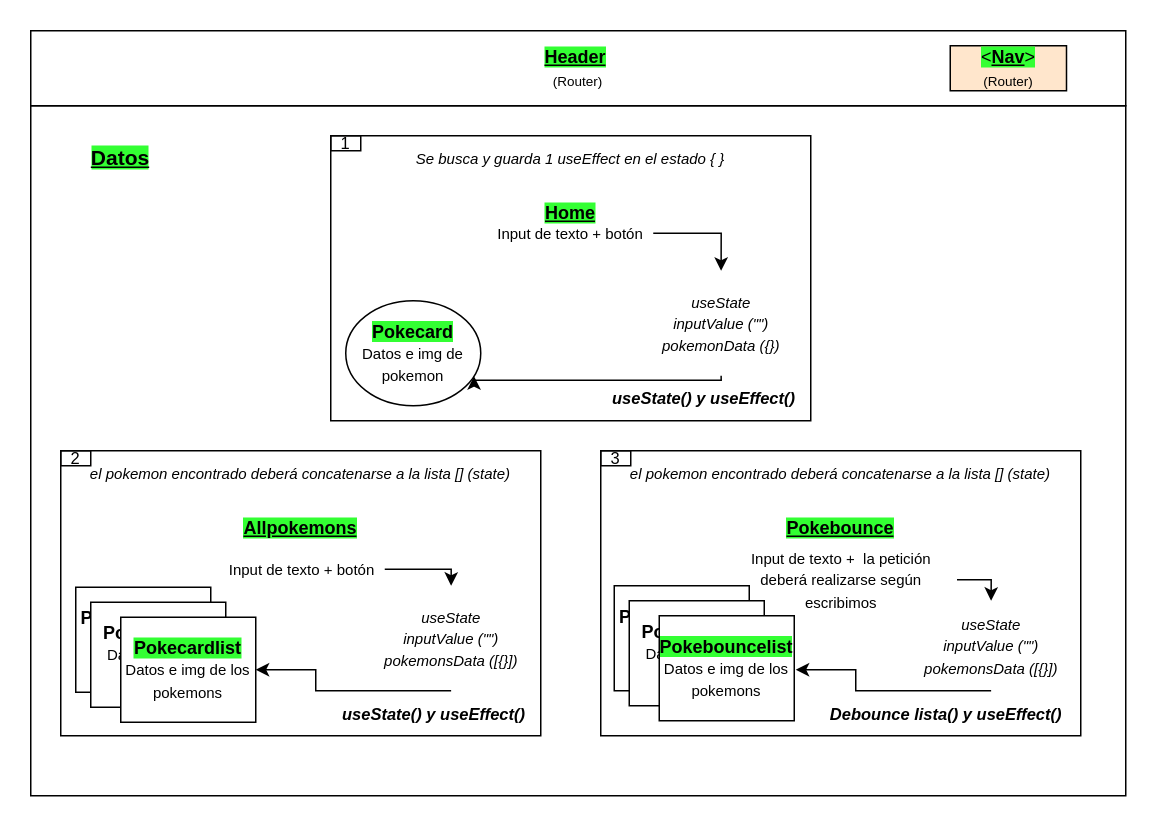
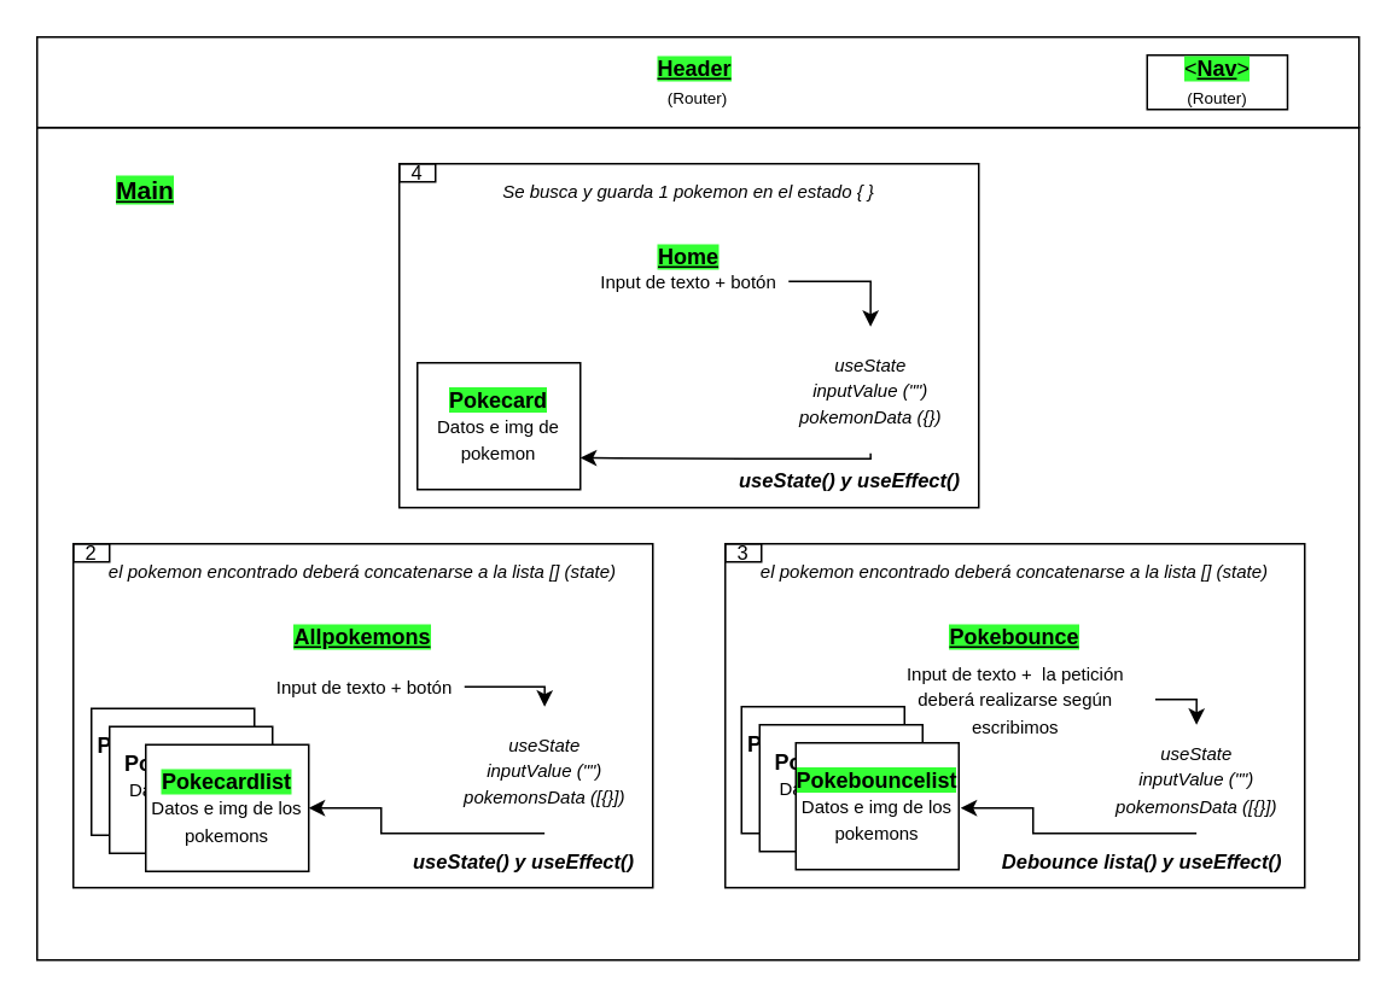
  <mxCell id="0" />
  <mxCell id="1" parent="0" />
  <mxCell id="2" value="" style="rounded=0;whiteSpace=wrap;html=1;" parent="1" vertex="1"><mxGeometry x="20" y="70" width="730" height="460" as="geometry" /></mxCell>
  <mxCell id="3" value="&lt;b&gt;&lt;u style=&quot;background-color: rgb(51 , 255 , 51)&quot;&gt;Home&lt;/u&gt;&lt;/b&gt;&lt;br&gt;&lt;br&gt;&lt;br&gt;&lt;br&gt;&lt;br&gt;&lt;br&gt;&lt;br&gt;" style="rounded=0;whiteSpace=wrap;html=1;" parent="1" vertex="1"><mxGeometry x="220" y="90" width="320" height="190" as="geometry" /></mxCell>
  <mxCell id="4" style="edgeStyle=orthogonalEdgeStyle;rounded=0;orthogonalLoop=1;jettySize=auto;html=1;exitX=1;exitY=0.5;exitDx=0;exitDy=0;entryX=0.5;entryY=0;entryDx=0;entryDy=0;fontSize=10;" parent="1" source="5" target="8" edge="1"><mxGeometry relative="1" as="geometry" /></mxCell>
  <mxCell id="5" value="&lt;font style=&quot;font-size: 10px&quot;&gt;Input de texto + botón&lt;/font&gt;" style="text;html=1;strokeColor=none;fillColor=none;align=center;verticalAlign=middle;whiteSpace=wrap;rounded=0;" parent="1" vertex="1"><mxGeometry x="325" y="140" width="110" height="30" as="geometry" /></mxCell>
- <mxCell id="6" value="&lt;span style=&quot;background-color: rgb(51 , 255 , 51)&quot;&gt;&lt;b&gt;Pokecard&lt;/b&gt;&lt;br&gt;&lt;/span&gt;&lt;font style=&quot;font-size: 10px&quot;&gt;Datos e img de pokemon&lt;/font&gt;" style="ellipse;whiteSpace=wrap;html=1;" parent="1" vertex="1"><mxGeometry x="230" y="200" width="90" height="70" as="geometry" /></mxCell>
+ <mxCell id="6" value="&lt;span style=&quot;background-color: rgb(51 , 255 , 51)&quot;&gt;&lt;b&gt;Pokecard&lt;/b&gt;&lt;br&gt;&lt;/span&gt;&lt;font style=&quot;font-size: 10px&quot;&gt;Datos e img de pokemon&lt;/font&gt;" style="rounded=0;whiteSpace=wrap;html=1;" parent="1" vertex="1"><mxGeometry x="230" y="200" width="90" height="70" as="geometry" /></mxCell>
  <mxCell id="7" style="edgeStyle=orthogonalEdgeStyle;rounded=0;orthogonalLoop=1;jettySize=auto;html=1;exitX=0.5;exitY=1;exitDx=0;exitDy=0;entryX=1;entryY=0.75;entryDx=0;entryDy=0;fontSize=10;" parent="1" source="8" target="6" edge="1"><mxGeometry relative="1" as="geometry"><Array as="points"><mxPoint x="410" y="253" /><mxPoint x="340" y="253" /></Array></mxGeometry></mxCell>
  <mxCell id="8" value="&lt;i&gt;&lt;font style=&quot;font-size: 10px&quot;&gt;useState&lt;br&gt;inputValue (&quot;&quot;)&lt;br&gt;pokemonData ({})&lt;/font&gt;&lt;/i&gt;" style="text;html=1;strokeColor=none;fillColor=none;align=center;verticalAlign=middle;whiteSpace=wrap;rounded=0;" parent="1" vertex="1"><mxGeometry x="430" y="180" width="100.5" height="70" as="geometry" /></mxCell>
  <mxCell id="9" value="&lt;b&gt;&lt;u style=&quot;background-color: rgb(51 , 255 , 51)&quot;&gt;Allpokemons&lt;/u&gt;&lt;/b&gt;&lt;br&gt;&lt;br&gt;&lt;br&gt;&lt;br&gt;&lt;br&gt;&lt;br&gt;&lt;br&gt;" style="rounded=0;whiteSpace=wrap;html=1;" parent="1" vertex="1"><mxGeometry x="40" y="300" width="320" height="190" as="geometry" /></mxCell>
  <mxCell id="10" style="edgeStyle=orthogonalEdgeStyle;rounded=0;orthogonalLoop=1;jettySize=auto;html=1;exitX=1;exitY=0.5;exitDx=0;exitDy=0;entryX=0.5;entryY=0;entryDx=0;entryDy=0;fontSize=10;" parent="1" source="11" target="14" edge="1"><mxGeometry relative="1" as="geometry"><Array as="points"><mxPoint x="300" y="379" /></Array></mxGeometry></mxCell>
  <mxCell id="11" value="&lt;span style=&quot;font-size: 10px&quot;&gt;Input de texto + botón&lt;/span&gt;" style="text;html=1;strokeColor=none;fillColor=none;align=center;verticalAlign=middle;whiteSpace=wrap;rounded=0;" parent="1" vertex="1"><mxGeometry x="146" y="364" width="110" height="30" as="geometry" /></mxCell>
  <mxCell id="12" value="&lt;b&gt;Pokelist.&amp;nbsp; &amp;nbsp; &amp;nbsp; &amp;nbsp; &amp;nbsp;&amp;nbsp;&lt;/b&gt;&lt;br&gt;&lt;font style=&quot;font-size: 10px&quot;&gt;Datos e img de pokemon&lt;/font&gt;" style="rounded=0;whiteSpace=wrap;html=1;" parent="1" vertex="1"><mxGeometry x="50" y="391" width="90" height="70" as="geometry" /></mxCell>
  <mxCell id="13" style="edgeStyle=orthogonalEdgeStyle;rounded=0;orthogonalLoop=1;jettySize=auto;html=1;exitX=0.5;exitY=1;exitDx=0;exitDy=0;fontSize=10;" parent="1" source="14" target="18" edge="1"><mxGeometry relative="1" as="geometry"><Array as="points"><mxPoint x="210" y="460" /><mxPoint x="210" y="446" /></Array></mxGeometry></mxCell>
  <mxCell id="14" value="&lt;i&gt;&lt;font style=&quot;font-size: 10px&quot;&gt;useState&lt;br&gt;inputValue (&quot;&quot;)&lt;br&gt;pokemonsData ([{}])&lt;/font&gt;&lt;/i&gt;" style="text;html=1;strokeColor=none;fillColor=none;align=center;verticalAlign=middle;whiteSpace=wrap;rounded=0;" parent="1" vertex="1"><mxGeometry x="250" y="390" width="100.5" height="70" as="geometry" /></mxCell>
- <mxCell id="15" value="&lt;font style=&quot;font-size: 10px&quot;&gt;&lt;i&gt;Se busca y guarda 1 useEffect en el estado { }&lt;/i&gt;&lt;/font&gt;" style="text;html=1;strokeColor=none;fillColor=none;align=center;verticalAlign=middle;whiteSpace=wrap;rounded=0;" parent="1" vertex="1"><mxGeometry x="220" y="90" width="320" height="30" as="geometry" /></mxCell>
+ <mxCell id="15" value="&lt;font style=&quot;font-size: 10px&quot;&gt;&lt;i&gt;Se busca y guarda 1 pokemon en el estado { }&lt;/i&gt;&lt;/font&gt;" style="text;html=1;strokeColor=none;fillColor=none;align=center;verticalAlign=middle;whiteSpace=wrap;rounded=0;" parent="1" vertex="1"><mxGeometry x="220" y="90" width="320" height="30" as="geometry" /></mxCell>
  <mxCell id="16" value="&lt;span style=&quot;font-size: 10px&quot;&gt;&lt;i&gt;el pokemon encontrado deberá concatenarse a la lista [] (state)&lt;/i&gt;&lt;/span&gt;" style="text;html=1;strokeColor=none;fillColor=none;align=center;verticalAlign=middle;whiteSpace=wrap;rounded=0;" parent="1" vertex="1"><mxGeometry x="40" y="300" width="320" height="30" as="geometry" /></mxCell>
  <mxCell id="17" value="&lt;b&gt;Pokelist.&amp;nbsp; &amp;nbsp; &amp;nbsp; &amp;nbsp;&lt;/b&gt;&lt;br&gt;&lt;font style=&quot;font-size: 10px&quot;&gt;Datos e img de pokemon&lt;/font&gt;" style="rounded=0;whiteSpace=wrap;html=1;" parent="1" vertex="1"><mxGeometry x="60" y="401" width="90" height="70" as="geometry" /></mxCell>
  <mxCell id="18" value="&lt;span style=&quot;background-color: rgb(51 , 255 , 51)&quot;&gt;&lt;b&gt;Pokecardlist&lt;/b&gt;&lt;br&gt;&lt;/span&gt;&lt;font style=&quot;font-size: 10px&quot;&gt;Datos e img de los pokemons&lt;/font&gt;" style="rounded=0;whiteSpace=wrap;html=1;" parent="1" vertex="1"><mxGeometry x="80" y="411" width="90" height="70" as="geometry" /></mxCell>
  <mxCell id="19" value="&lt;font style=&quot;font-size: 11px&quot;&gt;&lt;b&gt;&lt;i&gt;useState() y useEffect()&lt;/i&gt;&lt;/b&gt;&lt;/font&gt;" style="text;html=1;strokeColor=none;fillColor=none;align=center;verticalAlign=middle;whiteSpace=wrap;rounded=0;fontFamily=Helvetica;fontSize=10;" parent="1" vertex="1"><mxGeometry x="384" y="250" width="170" height="30" as="geometry" /></mxCell>
  <mxCell id="20" value="&lt;font style=&quot;font-size: 11px&quot;&gt;&lt;b&gt;&lt;i&gt;useState() y useEffect()&lt;/i&gt;&lt;/b&gt;&lt;/font&gt;" style="text;html=1;strokeColor=none;fillColor=none;align=center;verticalAlign=middle;whiteSpace=wrap;rounded=0;fontFamily=Helvetica;fontSize=10;" parent="1" vertex="1"><mxGeometry x="204" y="461" width="170" height="30" as="geometry" /></mxCell>
  <mxCell id="21" value="&lt;b&gt;&lt;u style=&quot;background-color: rgb(51 , 255 , 51)&quot;&gt;Pokebounce&lt;/u&gt;&lt;br&gt;&lt;/b&gt;&lt;br&gt;&lt;br&gt;&lt;br&gt;&lt;br&gt;&lt;br&gt;&lt;br&gt;" style="rounded=0;whiteSpace=wrap;html=1;" parent="1" vertex="1"><mxGeometry x="400" y="300" width="320" height="190" as="geometry" /></mxCell>
  <mxCell id="22" style="edgeStyle=orthogonalEdgeStyle;rounded=0;orthogonalLoop=1;jettySize=auto;html=1;exitX=1;exitY=0.5;exitDx=0;exitDy=0;entryX=0.5;entryY=0;entryDx=0;entryDy=0;fontSize=10;" parent="1" source="23" target="25" edge="1"><mxGeometry relative="1" as="geometry" /></mxCell>
  <mxCell id="23" value="&lt;span style=&quot;font-size: 10px&quot;&gt;Input de texto +&amp;nbsp;&lt;/span&gt;&lt;span style=&quot;font-size: 10px&quot;&gt;&amp;nbsp;la petición deberá realizarse según escribimos&lt;/span&gt;" style="text;html=1;strokeColor=none;fillColor=none;align=center;verticalAlign=middle;whiteSpace=wrap;rounded=0;" parent="1" vertex="1"><mxGeometry x="482.5" y="371" width="155" height="30" as="geometry" /></mxCell>
  <mxCell id="24" style="edgeStyle=orthogonalEdgeStyle;rounded=0;orthogonalLoop=1;jettySize=auto;html=1;exitX=0.5;exitY=1;exitDx=0;exitDy=0;fontSize=10;" parent="1" source="25" edge="1"><mxGeometry relative="1" as="geometry"><Array as="points"><mxPoint x="570" y="460" /><mxPoint x="570" y="446" /></Array><mxPoint x="530" y="446" as="targetPoint" /></mxGeometry></mxCell>
  <mxCell id="25" value="&lt;i&gt;&lt;font style=&quot;font-size: 10px&quot;&gt;useState&lt;br&gt;inputValue (&quot;&quot;)&lt;br&gt;pokemonsData ([{}])&lt;/font&gt;&lt;/i&gt;" style="text;html=1;strokeColor=none;fillColor=none;align=center;verticalAlign=middle;whiteSpace=wrap;rounded=0;" parent="1" vertex="1"><mxGeometry x="610" y="400" width="100.5" height="60" as="geometry" /></mxCell>
  <mxCell id="26" value="&lt;span style=&quot;font-size: 10px&quot;&gt;&lt;i&gt;el pokemon encontrado deberá concatenarse a la lista [] (state)&lt;/i&gt;&lt;/span&gt;" style="text;html=1;strokeColor=none;fillColor=none;align=center;verticalAlign=middle;whiteSpace=wrap;rounded=0;" parent="1" vertex="1"><mxGeometry x="400" y="300" width="320" height="30" as="geometry" /></mxCell>
  <mxCell id="27" value="&lt;font&gt;&lt;i&gt;&lt;span style=&quot;font-size: 11px&quot;&gt;&lt;b&gt;Debounce &lt;/b&gt;&lt;/span&gt;&lt;b style=&quot;font-size: 11px&quot;&gt;lista() y useEffect()&amp;nbsp;&lt;/b&gt;&lt;/i&gt;&lt;/font&gt;" style="text;html=1;strokeColor=none;fillColor=none;align=center;verticalAlign=middle;whiteSpace=wrap;rounded=0;fontFamily=Helvetica;fontSize=10;" parent="1" vertex="1"><mxGeometry x="530" y="461" width="204" height="30" as="geometry" /></mxCell>
- <mxCell id="28" value="1" style="text;html=1;strokeColor=#030202;fillColor=none;align=center;verticalAlign=middle;whiteSpace=wrap;rounded=0;fontFamily=Helvetica;fontSize=11;" parent="1" vertex="1"><mxGeometry x="220" y="90" width="20" height="10" as="geometry" /></mxCell>
+ <mxCell id="28" value="4" style="text;html=1;strokeColor=#030202;fillColor=none;align=center;verticalAlign=middle;whiteSpace=wrap;rounded=0;fontFamily=Helvetica;fontSize=11;" parent="1" vertex="1"><mxGeometry x="220" y="90" width="20" height="10" as="geometry" /></mxCell>
  <mxCell id="29" value="2" style="text;html=1;strokeColor=#030202;fillColor=none;align=center;verticalAlign=middle;whiteSpace=wrap;rounded=0;fontFamily=Helvetica;fontSize=11;" parent="1" vertex="1"><mxGeometry x="40" y="300" width="20" height="10" as="geometry" /></mxCell>
  <mxCell id="30" value="3" style="text;html=1;strokeColor=#030202;fillColor=none;align=center;verticalAlign=middle;whiteSpace=wrap;rounded=0;fontFamily=Helvetica;fontSize=11;" parent="1" vertex="1"><mxGeometry x="400" y="300" width="20" height="10" as="geometry" /></mxCell>
  <mxCell id="31" value="&lt;b&gt;&lt;u style=&quot;background-color: rgb(51 , 255 , 51)&quot;&gt;Header&lt;/u&gt;&lt;/b&gt;&amp;nbsp;&lt;br&gt;&lt;font style=&quot;font-size: 9px&quot;&gt;(Router)&lt;/font&gt;" style="rounded=0;whiteSpace=wrap;html=1;" parent="1" vertex="1"><mxGeometry x="20" y="20" width="730" height="50" as="geometry" /></mxCell>
- <mxCell id="32" value="&lt;span style=&quot;background-color: rgb(51 , 255 , 51)&quot;&gt;&amp;lt;&lt;b&gt;&lt;u&gt;Nav&lt;/u&gt;&lt;/b&gt;&amp;gt;&lt;br&gt;&lt;/span&gt;&lt;span style=&quot;font-size: 9px&quot;&gt;(Router)&lt;/span&gt;" style="rounded=0;whiteSpace=wrap;html=1;fillColor=#ffe6cc;" parent="1" vertex="1"><mxGeometry x="633" y="30" width="77.5" height="30" as="geometry" /></mxCell>
- <mxCell id="33" value="&lt;b&gt;&lt;u&gt;&lt;font style=&quot;font-size: 14px ; background-color: rgb(51 , 255 , 51)&quot;&gt;Datos&lt;/font&gt;&lt;/u&gt;&lt;/b&gt;" style="text;html=1;strokeColor=none;fillColor=none;align=center;verticalAlign=middle;whiteSpace=wrap;rounded=0;" vertex="1" parent="1"><mxGeometry x="50" y="90" width="60" height="30" as="geometry" /></mxCell>
+ <mxCell id="32" value="&lt;span style=&quot;background-color: rgb(51 , 255 , 51)&quot;&gt;&amp;lt;&lt;b&gt;&lt;u&gt;Nav&lt;/u&gt;&lt;/b&gt;&amp;gt;&lt;br&gt;&lt;/span&gt;&lt;span style=&quot;font-size: 9px&quot;&gt;(Router)&lt;/span&gt;" style="rounded=0;whiteSpace=wrap;html=1;" parent="1" vertex="1"><mxGeometry x="633" y="30" width="77.5" height="30" as="geometry" /></mxCell>
+ <mxCell id="33" value="&lt;b&gt;&lt;u&gt;&lt;font style=&quot;font-size: 14px ; background-color: rgb(51 , 255 , 51)&quot;&gt;Main&lt;/font&gt;&lt;/u&gt;&lt;/b&gt;" style="text;html=1;strokeColor=none;fillColor=none;align=center;verticalAlign=middle;whiteSpace=wrap;rounded=0;" vertex="1" parent="1"><mxGeometry x="50" y="90" width="60" height="30" as="geometry" /></mxCell>
  <mxCell id="34" value="&lt;b&gt;Pokelist.&amp;nbsp; &amp;nbsp; &amp;nbsp; &amp;nbsp; &amp;nbsp;&amp;nbsp;&lt;/b&gt;&lt;br&gt;&lt;font style=&quot;font-size: 10px&quot;&gt;Datos e img de pokemon&lt;/font&gt;" style="rounded=0;whiteSpace=wrap;html=1;" vertex="1" parent="1"><mxGeometry x="409" y="390" width="90" height="70" as="geometry" /></mxCell>
  <mxCell id="35" value="&lt;b&gt;Pokelist.&amp;nbsp; &amp;nbsp; &amp;nbsp; &amp;nbsp;&lt;/b&gt;&lt;br&gt;&lt;font style=&quot;font-size: 10px&quot;&gt;Datos e img de pokemon&lt;/font&gt;" style="rounded=0;whiteSpace=wrap;html=1;" vertex="1" parent="1"><mxGeometry x="419" y="400" width="90" height="70" as="geometry" /></mxCell>
  <mxCell id="36" value="&lt;span style=&quot;background-color: rgb(51 , 255 , 51)&quot;&gt;&lt;b&gt;Pokebouncelist&lt;/b&gt;&lt;br&gt;&lt;/span&gt;&lt;font style=&quot;font-size: 10px&quot;&gt;Datos e img de los pokemons&lt;/font&gt;" style="rounded=0;whiteSpace=wrap;html=1;" vertex="1" parent="1"><mxGeometry x="439" y="410" width="90" height="70" as="geometry" /></mxCell>
